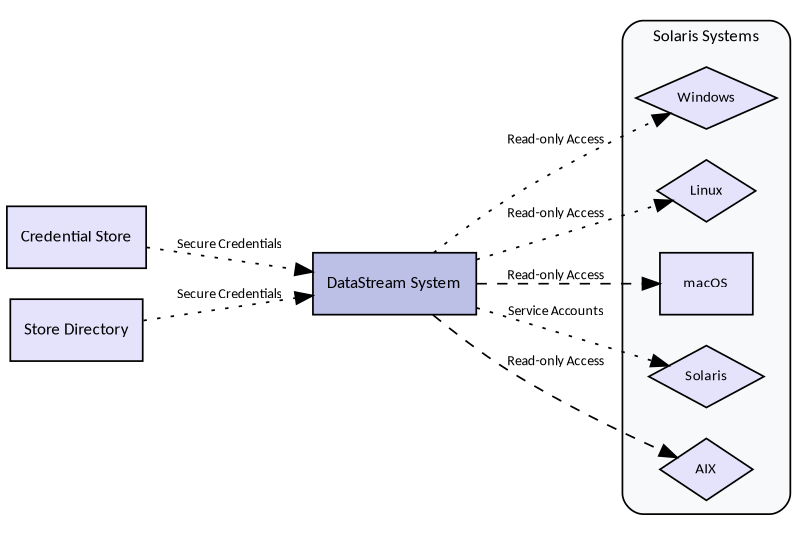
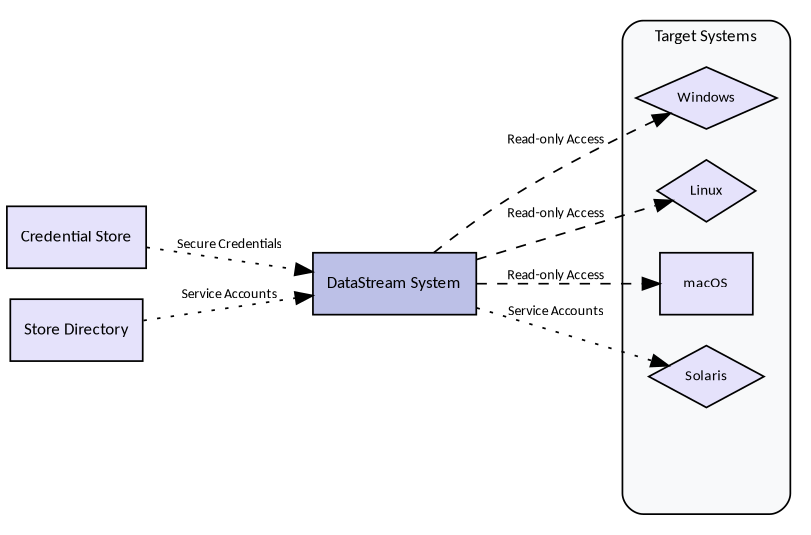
  digraph {
    rankdir=LR
    node [fillcolor="#E5E2FB" fontname=Calibri fontsize=9 shape=diamond style=filled]
    edge [fontname=Calibri fontsize=8 style=dashed]
    n1 [label=Windows]
    n2 [label=Linux]
    n3 [label=macOS shape=box]
    n4 [label=Solaris]
-   n5 [label=AIX]
    n6 [fillcolor="#BCC0E7" fontsize=10 label="DataStream System" shape=box]
    n7 [fontsize=10 label="Credential Store" shape=box]
    n8 [fontsize=10 label="Store Directory" shape=box]
    subgraph cluster_1 {
      fillcolor="#f8f9fa"
      fontname=Calibri
      fontsize=10
-     label="Solaris Systems"
+     label="Target Systems"
      style="rounded,filled"
      n1
      n2
      n3
      n4
-     n5
    }
-   n6 -> n1 [label="Read-only Access" style=dotted]
-   n6 -> n2 [label="Read-only Access" style=dotted]
+   n6 -> n1 [label="Read-only Access"]
+   n6 -> n2 [label="Read-only Access"]
    n6 -> n3 [label="Read-only Access"]
    n6 -> n4 [label="Service Accounts" style=dotted]
-   n6 -> n5 [label="Read-only Access"]
    n7 -> n6 [label="Secure Credentials" style=dotted]
-   n8 -> n6 [label="Secure Credentials" style=dotted]
+   n8 -> n6 [label="Service Accounts" style=dotted]
  }
